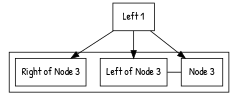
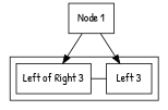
  digraph {
    fontname="Patrick Hand"
    node [fontname="Patrick Hand" shape=rect]
    edge [fontname="Patrick Hand"]
-   n1 [label="Left of Node 3"]
-   n2 [label="Node 3"]
-   n3 [label="Right of Node 3"]
-   n4 [label="Left 1"]
+   n1 [label="Left of Right 3"]
+   n2 [label="Left 3"]
+   n4 [label="Node 1"]
    subgraph cluster_1 {
      subgraph sub_2 {
        rank=same
        n1
        n2
-       n3
      }
    }
    n1 -> n2 [arrowhead=none color=black]
    n4 -> n1
    n4 -> n2
-   n4 -> n3
  }
